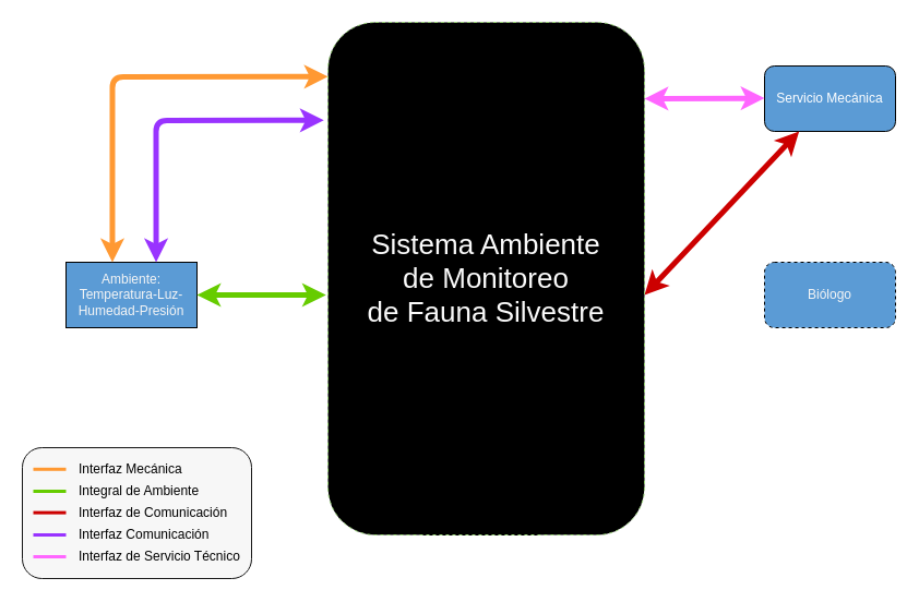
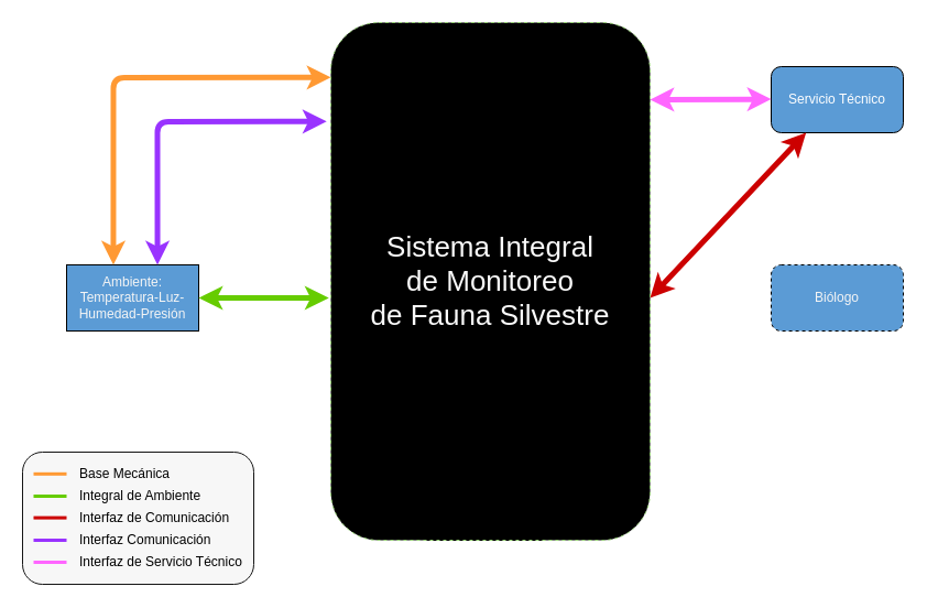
  <mxCell id="0" />
  <mxCell id="1" parent="0" />
  <mxCell id="2" value="" style="rounded=1;whiteSpace=wrap;html=1;fillColor=#F7F7F7;gradientColor=none;strokeColor=#171717;" parent="1" vertex="1"><mxGeometry x="20" y="410" width="210" height="120" as="geometry" /></mxCell>
  <mxCell id="3" value="&lt;font color=&quot;#FFFFFF&quot;&gt;Base nido&lt;/font&gt;C" style="rounded=1;whiteSpace=wrap;html=1;fillColor=#0A0A0A;" parent="1" vertex="1"><mxGeometry x="380" y="240" width="120" height="60" as="geometry" /></mxCell>
  <mxCell id="4" value="&lt;div&gt;&lt;font color=&quot;#F5F5F5&quot;&gt;Ambiente:&lt;/font&gt;&lt;/div&gt;&lt;div&gt;&lt;font color=&quot;#F5F5F5&quot;&gt;Temperatura-Luz-Humedad-Presión&lt;br&gt;&lt;/font&gt;&lt;/div&gt;" style="whiteSpace=wrap;html=1;fillColor=#5B9BD5;rounded=0;" parent="1" vertex="1"><mxGeometry y="240" width="120" height="60" as="geometry" x="60" /></mxCell>
  <mxCell id="5" value="&lt;font color=&quot;#FFFFFF&quot;&gt;Base Pajaro&lt;/font&gt;" style="rounded=1;whiteSpace=wrap;html=1;fillColor=#0A0A0A;" parent="1" vertex="1"><mxGeometry x="380" y="430" width="120" height="60" as="geometry" /></mxCell>
  <mxCell id="6" value="&lt;font color=&quot;#FFFFFF&quot;&gt;Unidad de Energía&lt;/font&gt;" style="rounded=1;whiteSpace=wrap;html=1;fillColor=#0A0A0A;" parent="1" vertex="1"><mxGeometry x="380" y="60" width="120" height="60" as="geometry" /></mxCell>
- <mxCell id="7" value="&lt;font color=&quot;#FFFFFF&quot;&gt;Servicio Mecánica&lt;br&gt;&lt;/font&gt;" style="rounded=1;whiteSpace=wrap;html=1;fillColor=#5B9BD5;" parent="1" vertex="1"><mxGeometry x="700" y="60" width="120" height="60" as="geometry" /></mxCell>
+ <mxCell id="7" value="&lt;font color=&quot;#FFFFFF&quot;&gt;Servicio Técnico&lt;br&gt;&lt;/font&gt;" style="rounded=1;whiteSpace=wrap;html=1;fillColor=#5B9BD5;" parent="1" vertex="1"><mxGeometry x="700" y="60" width="120" height="60" as="geometry" /></mxCell>
  <mxCell id="8" value="&lt;div&gt;&lt;font color=&quot;#F5F5F5&quot;&gt;Biólogo&lt;br&gt;&lt;/font&gt;&lt;/div&gt;" style="rounded=1;whiteSpace=wrap;html=1;fillColor=#5B9BD5;dashed=1;" parent="1" vertex="1"><mxGeometry x="700" y="240" width="120" height="60" as="geometry" /></mxCell>
  <mxCell id="9" value="" style="endArrow=classic;startArrow=classic;html=1;entryX=0.5;entryY=1;entryDx=0;entryDy=0;exitX=0.5;exitY=0;exitDx=0;exitDy=0;strokeColor=#FFD966;strokeWidth=5;" parent="1" source="3" target="6" edge="1"><mxGeometry width="50" height="50" relative="1" as="geometry"><mxPoint x="450" y="370" as="sourcePoint" /><mxPoint x="500" y="320" as="targetPoint" /></mxGeometry></mxCell>
  <mxCell id="10" value="" style="endArrow=classic;startArrow=classic;html=1;strokeWidth=5;entryX=0.5;entryY=1;entryDx=0;entryDy=0;exitX=0.5;exitY=0;exitDx=0;exitDy=0;strokeColor=#FF0F37;" parent="1" source="5" target="3" edge="1"><mxGeometry width="50" height="50" relative="1" as="geometry"><mxPoint x="420" y="390" as="sourcePoint" /><mxPoint x="470" y="340" as="targetPoint" /></mxGeometry></mxCell>
  <mxCell id="11" value="" style="endArrow=classic;startArrow=classic;html=1;strokeWidth=5;exitX=0.092;exitY=-0.039;exitDx=0;exitDy=0;exitPerimeter=0;strokeColor=#3700CC;fillColor=#6a00ff;dashed=1;" parent="1" source="5" edge="1"><mxGeometry width="50" height="50" relative="1" as="geometry"><mxPoint x="290" y="410" as="sourcePoint" /><mxPoint x="394" y="300" as="targetPoint" /></mxGeometry></mxCell>
  <mxCell id="12" value="Interfaz Comunicación" style="text;html=1;strokeColor=none;fillColor=none;align=left;verticalAlign=middle;whiteSpace=wrap;rounded=0;" parent="1" vertex="1"><mxGeometry x="70" y="480" width="140" height="20" as="geometry" /></mxCell>
  <mxCell id="13" value="" style="endArrow=classic;startArrow=classic;html=1;strokeWidth=5;exitX=0;exitY=0.5;exitDx=0;exitDy=0;strokeColor=#3700CC;fillColor=#6a00ff;dashed=1;entryX=0.25;entryY=1;entryDx=0;entryDy=0;" parent="1" source="5" target="6" edge="1"><mxGeometry width="50" height="50" relative="1" as="geometry"><mxPoint x="340" y="300" as="sourcePoint" /><mxPoint x="342.96" y="172.34" as="targetPoint" /><Array as="points"><mxPoint x="350" y="460" /><mxPoint x="350" y="190" /><mxPoint x="410" y="190" /></Array></mxGeometry></mxCell>
  <mxCell id="14" value="" style="endArrow=classic;startArrow=classic;html=1;strokeWidth=5;exitX=1;exitY=0.5;exitDx=0;exitDy=0;strokeColor=#66CC00;entryX=-0.006;entryY=0.532;entryDx=0;entryDy=0;entryPerimeter=0;" parent="1" source="4" edge="1" target="20"><mxGeometry width="50" height="50" relative="1" as="geometry"><mxPoint x="200" y="300" as="sourcePoint" /><mxPoint x="262.5" y="270.16" as="targetPoint" /></mxGeometry></mxCell>
  <mxCell id="15" value="" style="endArrow=classic;startArrow=classic;html=1;strokeWidth=5;exitX=0.688;exitY=0;exitDx=0;exitDy=0;fillColor=#6a00ff;strokeColor=#9933FF;exitPerimeter=0;entryX=-0.013;entryY=0.191;entryDx=0;entryDy=0;entryPerimeter=0;" parent="1" source="4" edge="1" target="20"><mxGeometry width="50" height="50" relative="1" as="geometry"><mxPoint x="180" y="200" as="sourcePoint" /><mxPoint x="262.5" y="110.1" as="targetPoint" /><Array as="points"><mxPoint x="142.5" y="110" /></Array></mxGeometry></mxCell>
  <mxCell id="16" value="" style="endArrow=classic;startArrow=classic;html=1;strokeWidth=5;exitX=0.354;exitY=0;exitDx=0;exitDy=0;fillColor=#f0a30a;strokeColor=#FF9933;exitPerimeter=0;entryX=0;entryY=0.106;entryDx=0;entryDy=0;entryPerimeter=0;" parent="1" source="4" edge="1" target="20"><mxGeometry width="50" height="50" relative="1" as="geometry"><mxPoint x="70" y="440" as="sourcePoint" /><mxPoint x="280" y="70" as="targetPoint" /><Array as="points"><mxPoint x="102.5" y="70" /></Array></mxGeometry></mxCell>
  <mxCell id="17" value="" style="endArrow=classic;startArrow=classic;html=1;strokeWidth=5;exitX=0;exitY=0.5;exitDx=0;exitDy=0;strokeColor=#FF66FF;entryX=1;entryY=0.149;entryDx=0;entryDy=0;entryPerimeter=0;" parent="1" target="20" edge="1"><mxGeometry width="50" height="50" relative="1" as="geometry"><mxPoint x="700" y="89.58" as="sourcePoint" /><mxPoint x="600" y="90" as="targetPoint" /></mxGeometry></mxCell>
  <mxCell id="18" value="" style="endArrow=classic;startArrow=classic;html=1;strokeWidth=5;entryX=0.5;entryY=1;entryDx=0;entryDy=0;strokeColor=#FF0F37;exitX=0.586;exitY=0.415;exitDx=0;exitDy=0;exitPerimeter=0;" parent="1" source="20" edge="1"><mxGeometry width="50" height="50" relative="1" as="geometry"><mxPoint x="470" y="220" as="sourcePoint" /><mxPoint x="470" y="120" as="targetPoint" /></mxGeometry></mxCell>
  <mxCell id="19" value="" style="endArrow=classic;startArrow=classic;html=1;strokeWidth=5;fillColor=#e51400;strokeColor=#CC0000;exitX=1;exitY=0.532;exitDx=0;exitDy=0;exitPerimeter=0;" parent="1" target="7" edge="1" source="20"><mxGeometry width="50" height="50" relative="1" as="geometry"><mxPoint x="610" y="270" as="sourcePoint" /><mxPoint x="530" y="320" as="targetPoint" /></mxGeometry></mxCell>
- <mxCell id="20" value="&lt;font style=&quot;font-size: 26px&quot; color=&quot;#FAFAFA&quot;&gt;Sistema Ambiente&lt;br&gt;de Monitoreo &lt;br&gt; de Fauna Silvestre&lt;br&gt;&lt;/font&gt;" style="rounded=1;whiteSpace=wrap;html=1;strokeColor=#97D077;dashed=1;fillColor=#000000;" parent="1" vertex="1"><mxGeometry x="300" y="20" width="290" height="470" as="geometry" /></mxCell>
+ <mxCell id="20" value="&lt;font style=&quot;font-size: 26px&quot; color=&quot;#FAFAFA&quot;&gt;Sistema Integral&lt;br&gt;de Monitoreo &lt;br&gt; de Fauna Silvestre&lt;br&gt;&lt;/font&gt;" style="rounded=1;whiteSpace=wrap;html=1;strokeColor=#97D077;dashed=1;fillColor=#000000;" parent="1" vertex="1"><mxGeometry x="300" y="20" width="290" height="470" as="geometry" /></mxCell>
  <mxCell id="21" value="" style="endArrow=none;html=1;strokeWidth=3;strokeColor=#FF9933;" edge="1" parent="1"><mxGeometry width="50" height="50" relative="1" as="geometry"><mxPoint x="30" y="429.8" as="sourcePoint" /><mxPoint y="429.8" as="targetPoint" x="60" /></mxGeometry></mxCell>
  <mxCell id="22" value="" style="endArrow=none;html=1;strokeWidth=3;strokeColor=#66CC00;" edge="1" parent="1"><mxGeometry width="50" height="50" relative="1" as="geometry"><mxPoint x="30" y="450" as="sourcePoint" /><mxPoint y="450" as="targetPoint" x="60" /></mxGeometry></mxCell>
  <mxCell id="23" value="" style="endArrow=none;html=1;strokeWidth=3;strokeColor=#CC0000;" edge="1" parent="1"><mxGeometry width="50" height="50" relative="1" as="geometry"><mxPoint x="30" y="469.6" as="sourcePoint" /><mxPoint y="469.6" as="targetPoint" x="60" /></mxGeometry></mxCell>
  <mxCell id="24" value="" style="endArrow=none;html=1;strokeWidth=3;strokeColor=#9933FF;" edge="1" parent="1"><mxGeometry width="50" height="50" relative="1" as="geometry"><mxPoint x="30" y="490" as="sourcePoint" /><mxPoint y="490" as="targetPoint" x="60" /></mxGeometry></mxCell>
  <mxCell id="25" value="" style="endArrow=none;html=1;strokeWidth=3;strokeColor=#FF66FF;" edge="1" parent="1"><mxGeometry width="50" height="50" relative="1" as="geometry"><mxPoint x="30" y="510" as="sourcePoint" /><mxPoint y="510" as="targetPoint" x="60" /></mxGeometry></mxCell>
  <mxCell id="26" value="Integral de Ambiente" style="text;html=1;strokeColor=none;fillColor=none;align=left;verticalAlign=middle;whiteSpace=wrap;rounded=0;" vertex="1" parent="1"><mxGeometry x="70" y="440" width="140" height="20" as="geometry" /></mxCell>
- <mxCell id="27" value="Interfaz Mecánica" style="text;html=1;strokeColor=none;fillColor=none;align=left;verticalAlign=middle;whiteSpace=wrap;rounded=0;" vertex="1" parent="1"><mxGeometry x="70" y="420" width="140" height="20" as="geometry" /></mxCell>
+ <mxCell id="27" value="Base Mecánica" style="text;html=1;strokeColor=none;fillColor=none;align=left;verticalAlign=middle;whiteSpace=wrap;rounded=0;" vertex="1" parent="1"><mxGeometry x="70" y="420" width="140" height="20" as="geometry" /></mxCell>
  <mxCell id="28" value="Interfaz de Servicio Técnico" style="text;html=1;strokeColor=none;fillColor=none;align=left;verticalAlign=middle;whiteSpace=wrap;rounded=0;" vertex="1" parent="1"><mxGeometry x="70" y="500" width="160" height="20" as="geometry" /></mxCell>
  <mxCell id="29" value="Interfaz de Comunicación" style="text;html=1;strokeColor=none;fillColor=none;align=left;verticalAlign=middle;whiteSpace=wrap;rounded=0;" vertex="1" parent="1"><mxGeometry x="70" y="460" width="140" height="20" as="geometry" /></mxCell>
